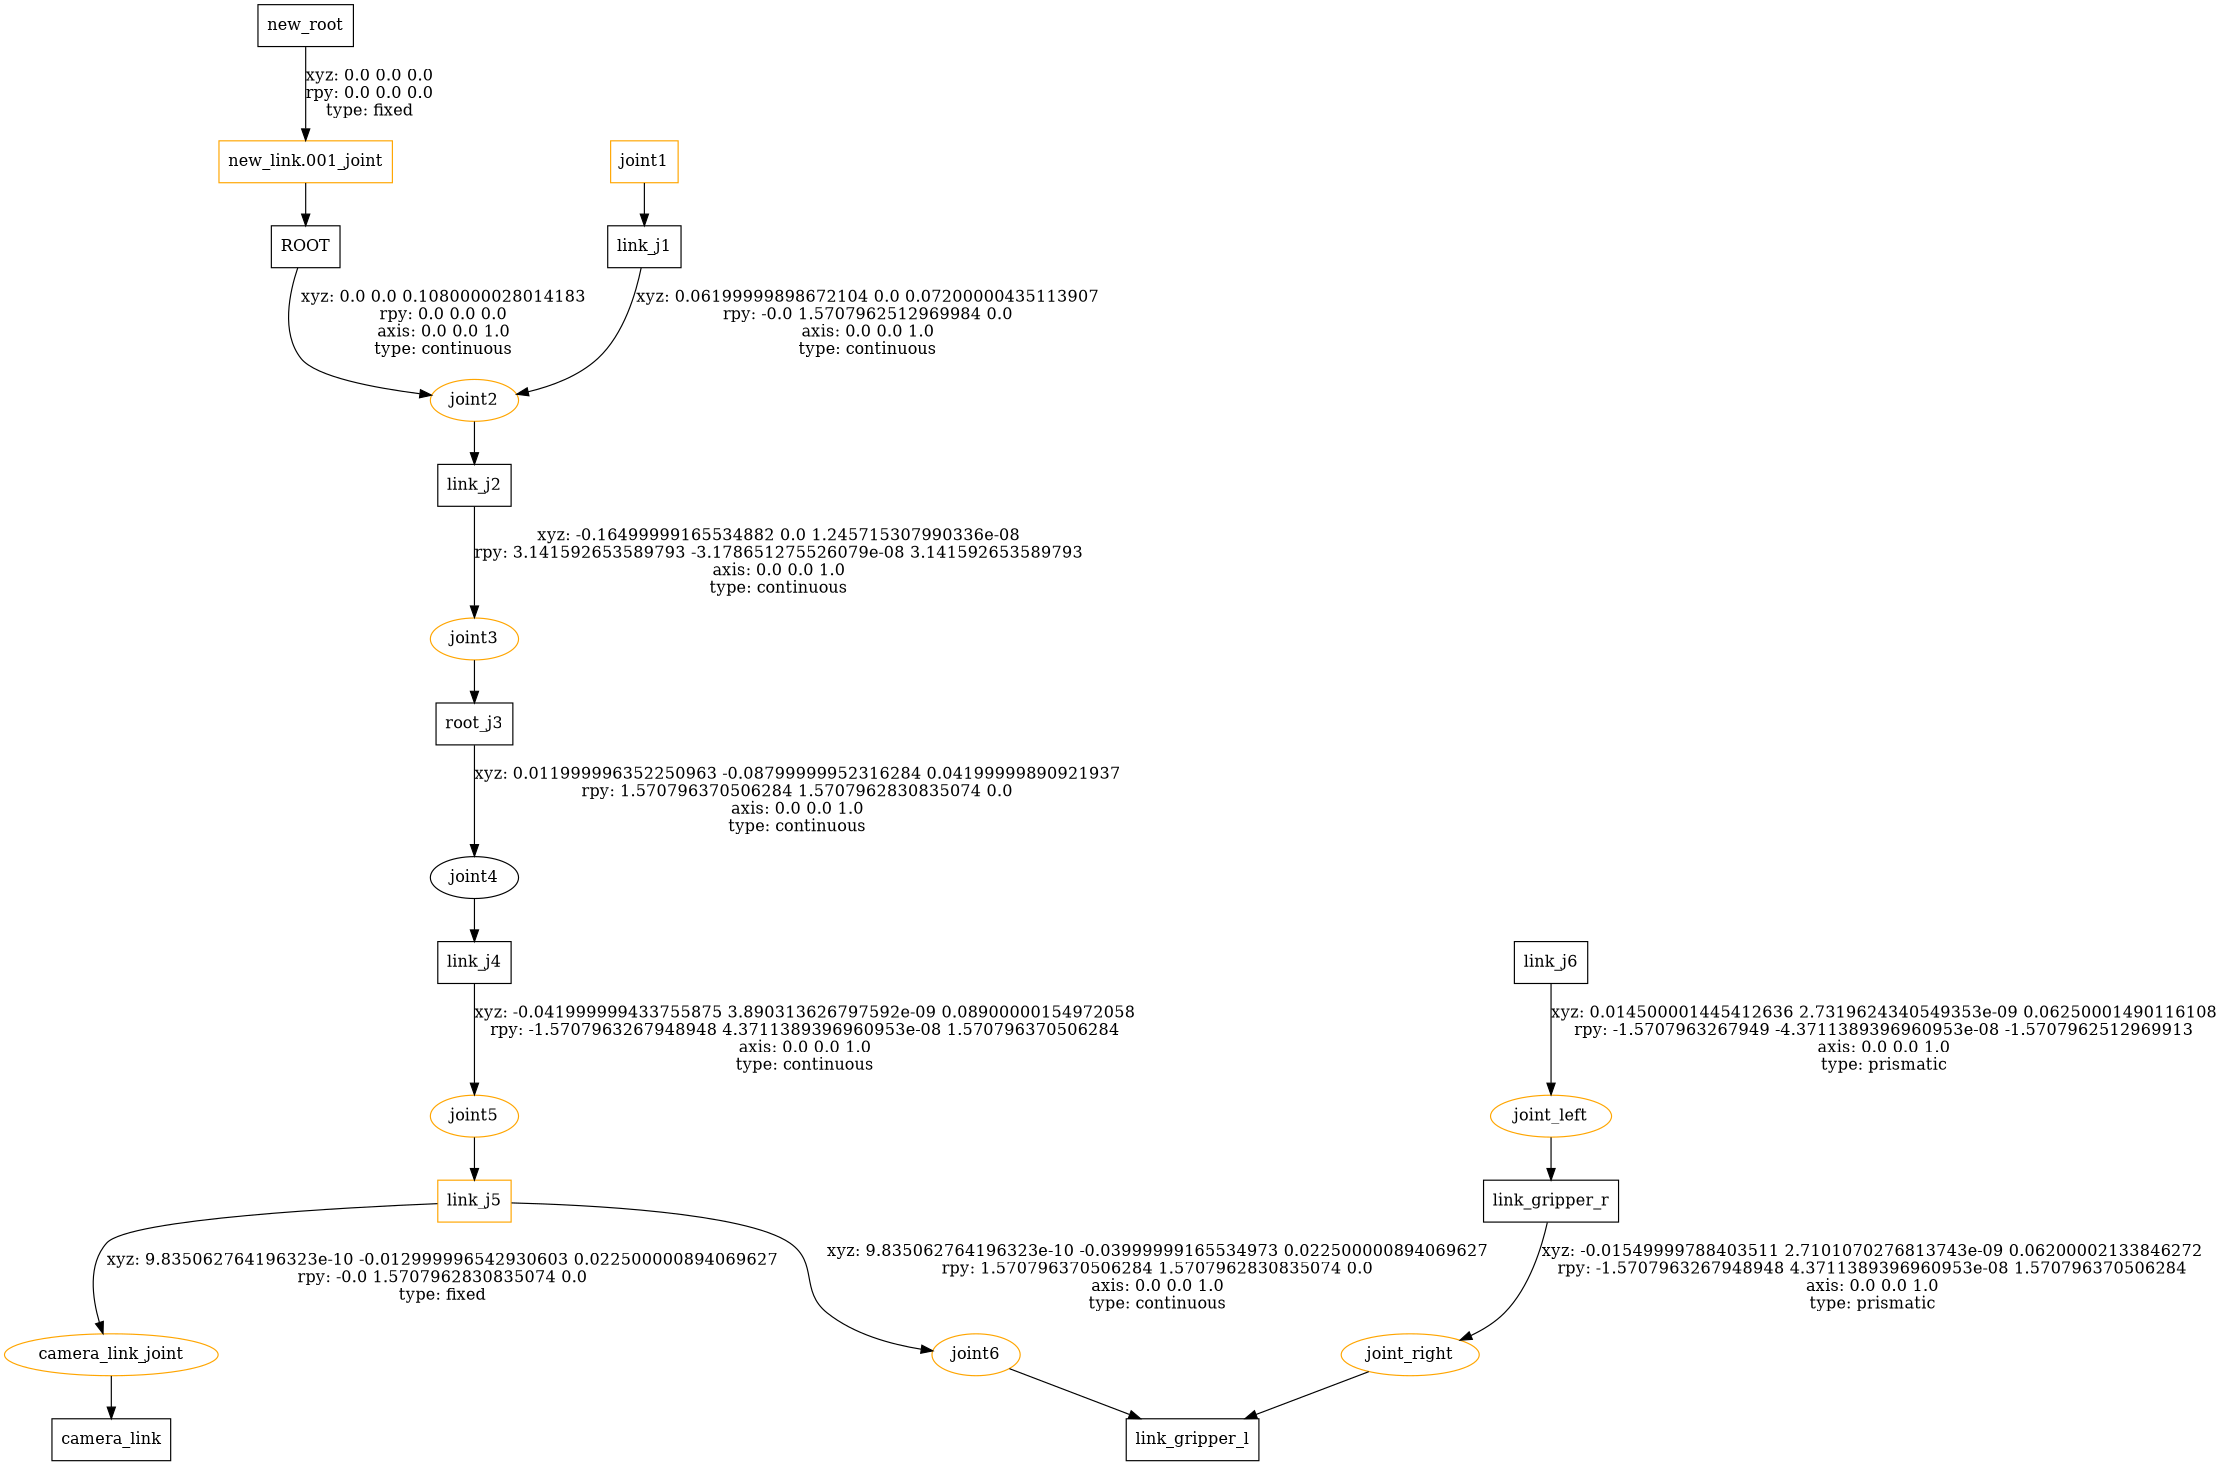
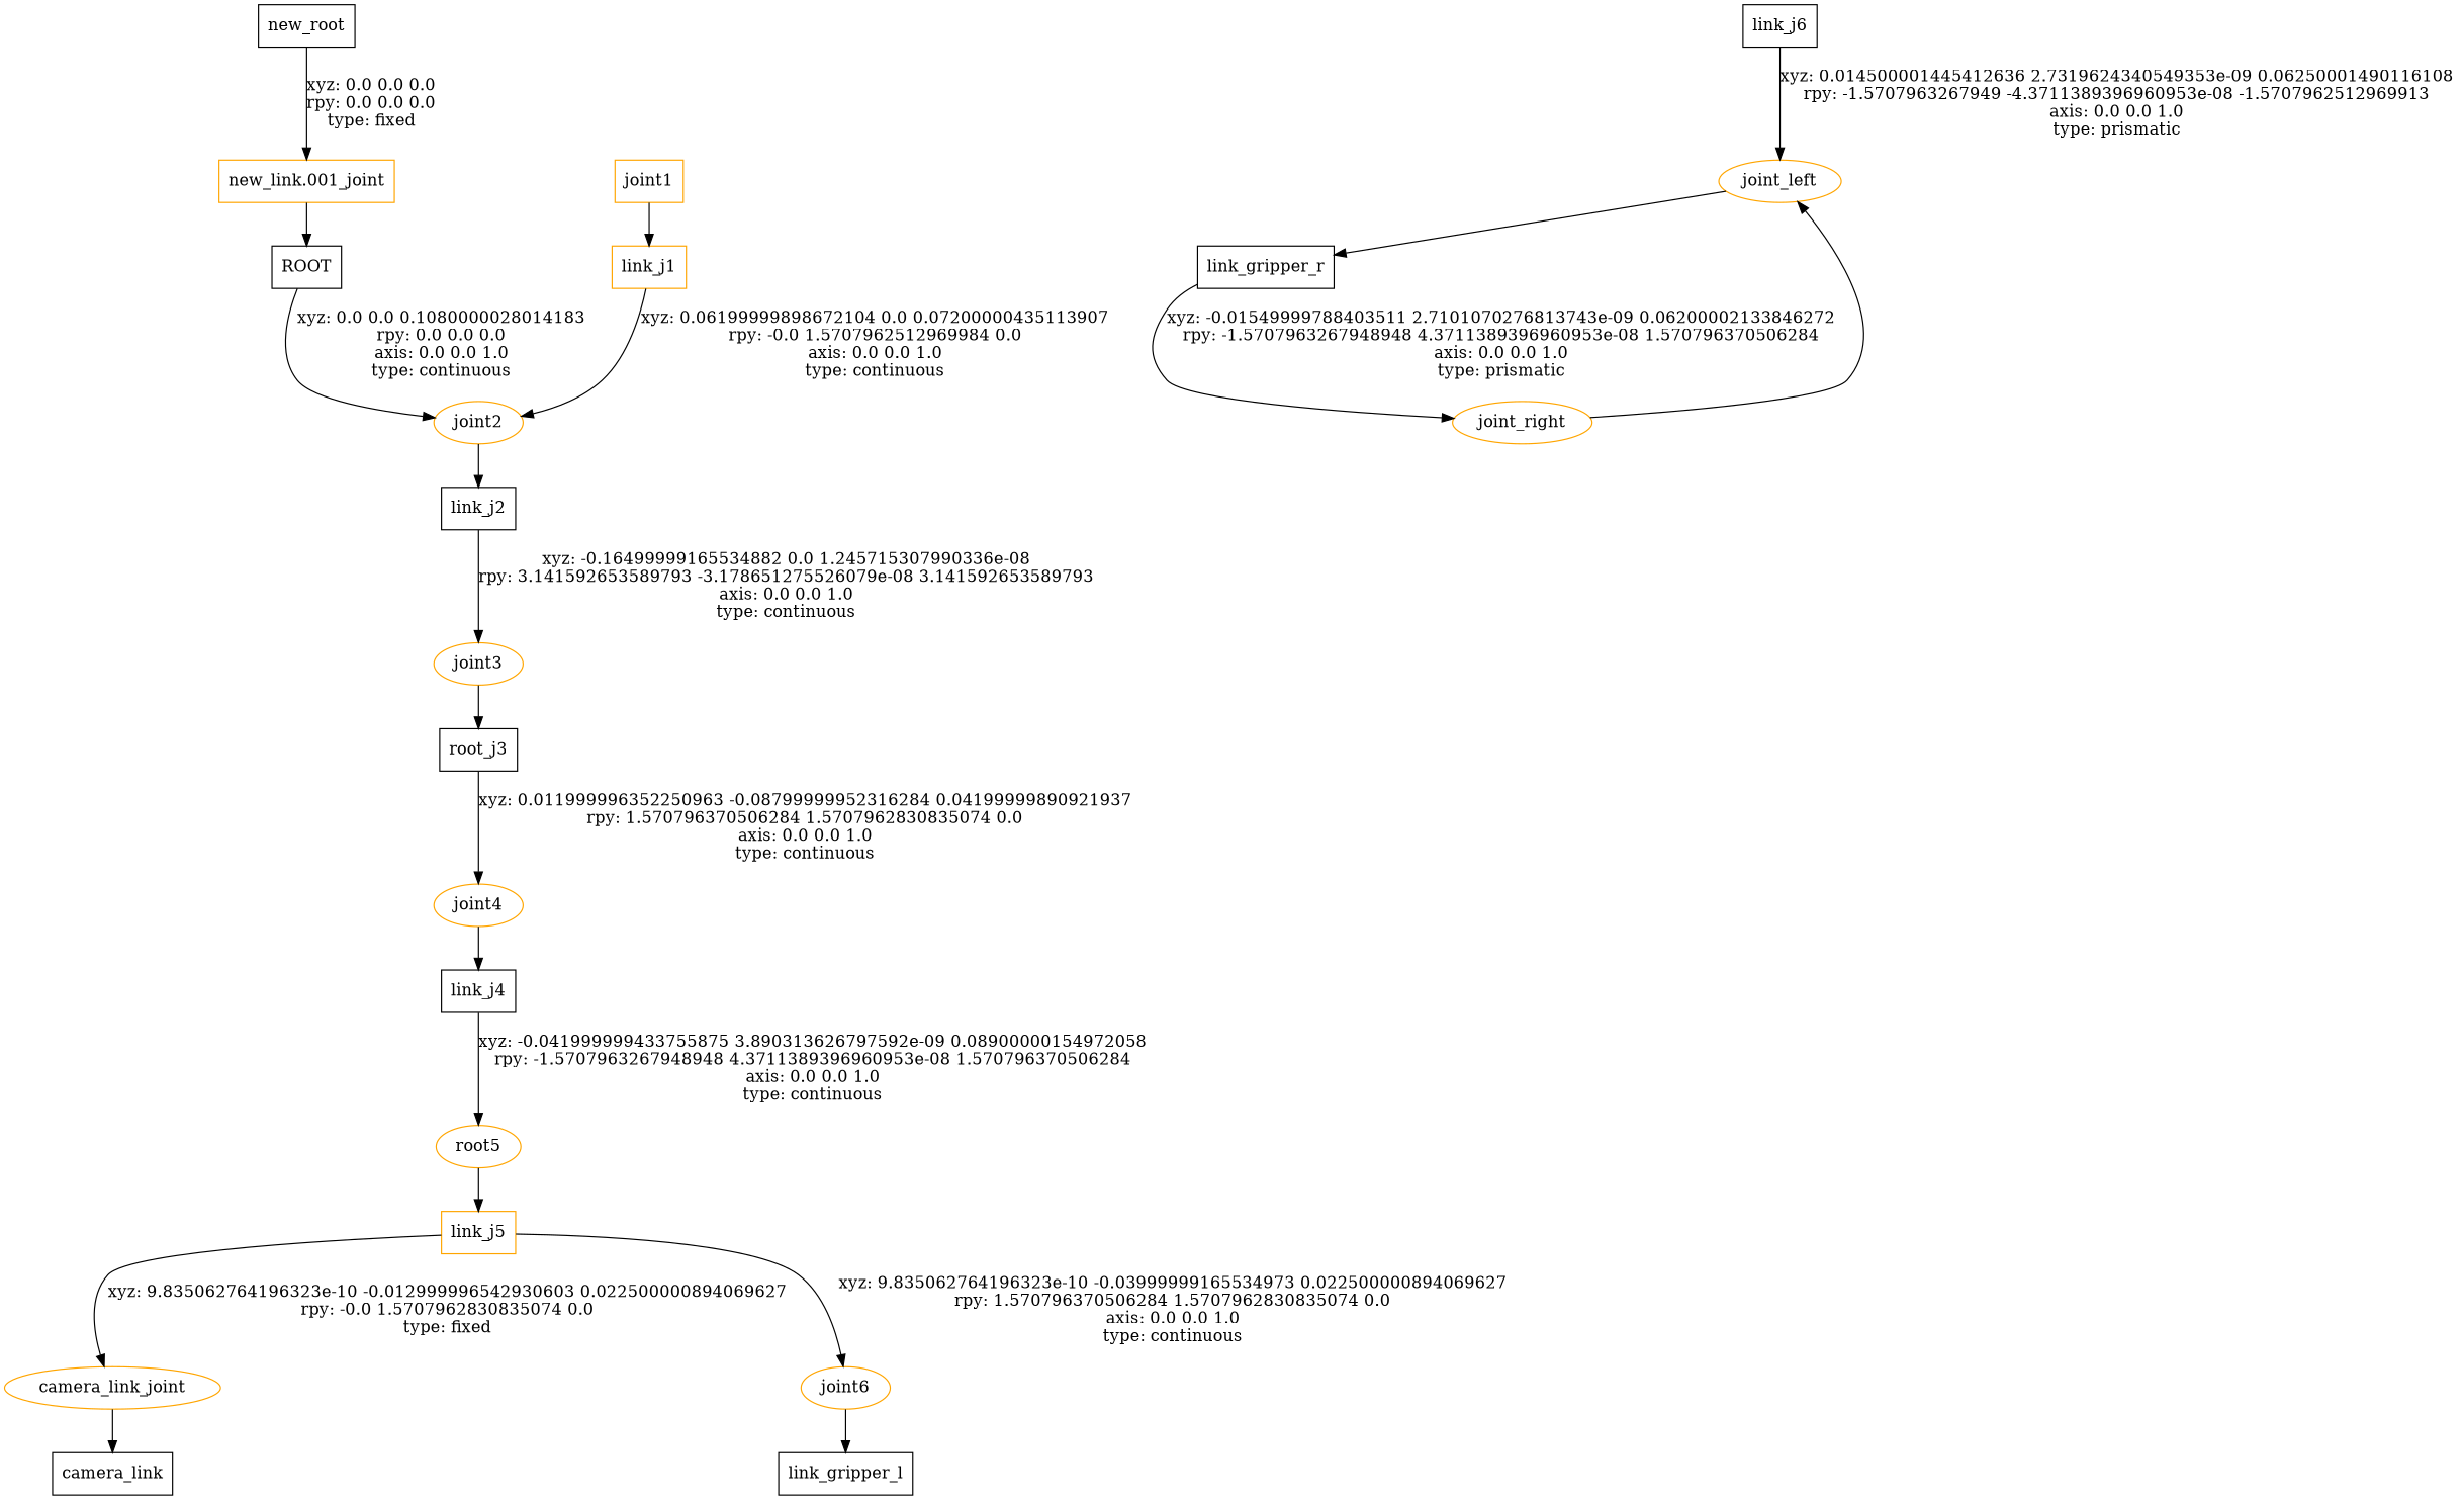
  digraph {
    nodesep=0.5
    node [shape=box color=orange]
    n1 [label=new_root color=""]
    "new_link.001_joint" [fontcolor=black]
    n3 [label=ROOT color=""]
    joint2 [fontcolor=black shape=ellipse]
    joint1 [fontcolor=black]
-   n6 [label=link_j1 color=""]
+   n6 [label=link_j1]
    n7 [label=link_j2 color=""]
    joint3 [fontcolor=black shape=ellipse]
    n9 [label=root_j3 color=""]
-   joint4 [color=black fontcolor=black shape=ellipse]
+   joint4 [fontcolor=black shape=ellipse]
    n11 [label=link_j4 color=""]
-   joint5 [fontcolor=black shape=ellipse]
+   joint5 [fontcolor=black shape=ellipse label=root5]
    n13 [label=link_j5]
    camera_link_joint [fontcolor=black shape=ellipse]
    joint6 [fontcolor=black shape=ellipse]
    n16 [label=camera_link color=""]
    n17 [label=link_gripper_l color=""]
    n18 [label=link_j6 color=""]
    joint_left [fontcolor=black shape=ellipse]
    n20 [label=link_gripper_r color=""]
    joint_right [fontcolor=black shape=ellipse]
    n1 -> "new_link.001_joint" [label="xyz: 0.0 0.0 0.0 \nrpy: 0.0 0.0 0.0 \ntype: fixed "]
    "new_link.001_joint" -> n3
    n3 -> joint2 [label="xyz: 0.0 0.0 0.1080000028014183 \nrpy: 0.0 0.0 0.0 \naxis: 0.0 0.0 1.0 \ntype: continuous "]
    joint2 -> n7
    joint1 -> n6
    n6 -> joint2 [label="xyz: 0.06199999898672104 0.0 0.07200000435113907 \nrpy: -0.0 1.5707962512969984 0.0 \naxis: 0.0 0.0 1.0 \ntype: continuous "]
    n7 -> joint3 [label="xyz: -0.16499999165534882 0.0 1.245715307990336e-08 \nrpy: 3.141592653589793 -3.178651275526079e-08 3.141592653589793 \naxis: 0.0 0.0 1.0 \ntype: continuous "]
    joint3 -> n9
    n9 -> joint4 [label="xyz: 0.011999996352250963 -0.08799999952316284 0.04199999890921937 \nrpy: 1.570796370506284 1.5707962830835074 0.0 \naxis: 0.0 0.0 1.0 \ntype: continuous "]
    joint4 -> n11
    n11 -> joint5 [label="xyz: -0.041999999433755875 3.890313626797592e-09 0.08900000154972058 \nrpy: -1.5707963267948948 4.3711389396960953e-08 1.570796370506284 \naxis: 0.0 0.0 1.0 \ntype: continuous "]
    joint5 -> n13
    n13 -> camera_link_joint [label="xyz: 9.835062764196323e-10 -0.012999996542930603 0.022500000894069627 \nrpy: -0.0 1.5707962830835074 0.0 \ntype: fixed "]
    n13 -> joint6 [label="xyz: 9.835062764196323e-10 -0.03999999165534973 0.022500000894069627 \nrpy: 1.570796370506284 1.5707962830835074 0.0 \naxis: 0.0 0.0 1.0 \ntype: continuous "]
    camera_link_joint -> n16
    joint6 -> n17
    n18 -> joint_left [label="xyz: 0.014500001445412636 2.7319624340549353e-09 0.06250001490116108 \nrpy: -1.5707963267949 -4.3711389396960953e-08 -1.5707962512969913 \naxis: 0.0 0.0 1.0 \ntype: prismatic "]
    joint_left -> n20
    n20 -> joint_right [label="xyz: -0.01549999788403511 2.7101070276813743e-09 0.06200002133846272 \nrpy: -1.5707963267948948 4.3711389396960953e-08 1.570796370506284 \naxis: 0.0 0.0 1.0 \ntype: prismatic "]
-   joint_right -> n17
+   joint_right -> joint_left
  }
